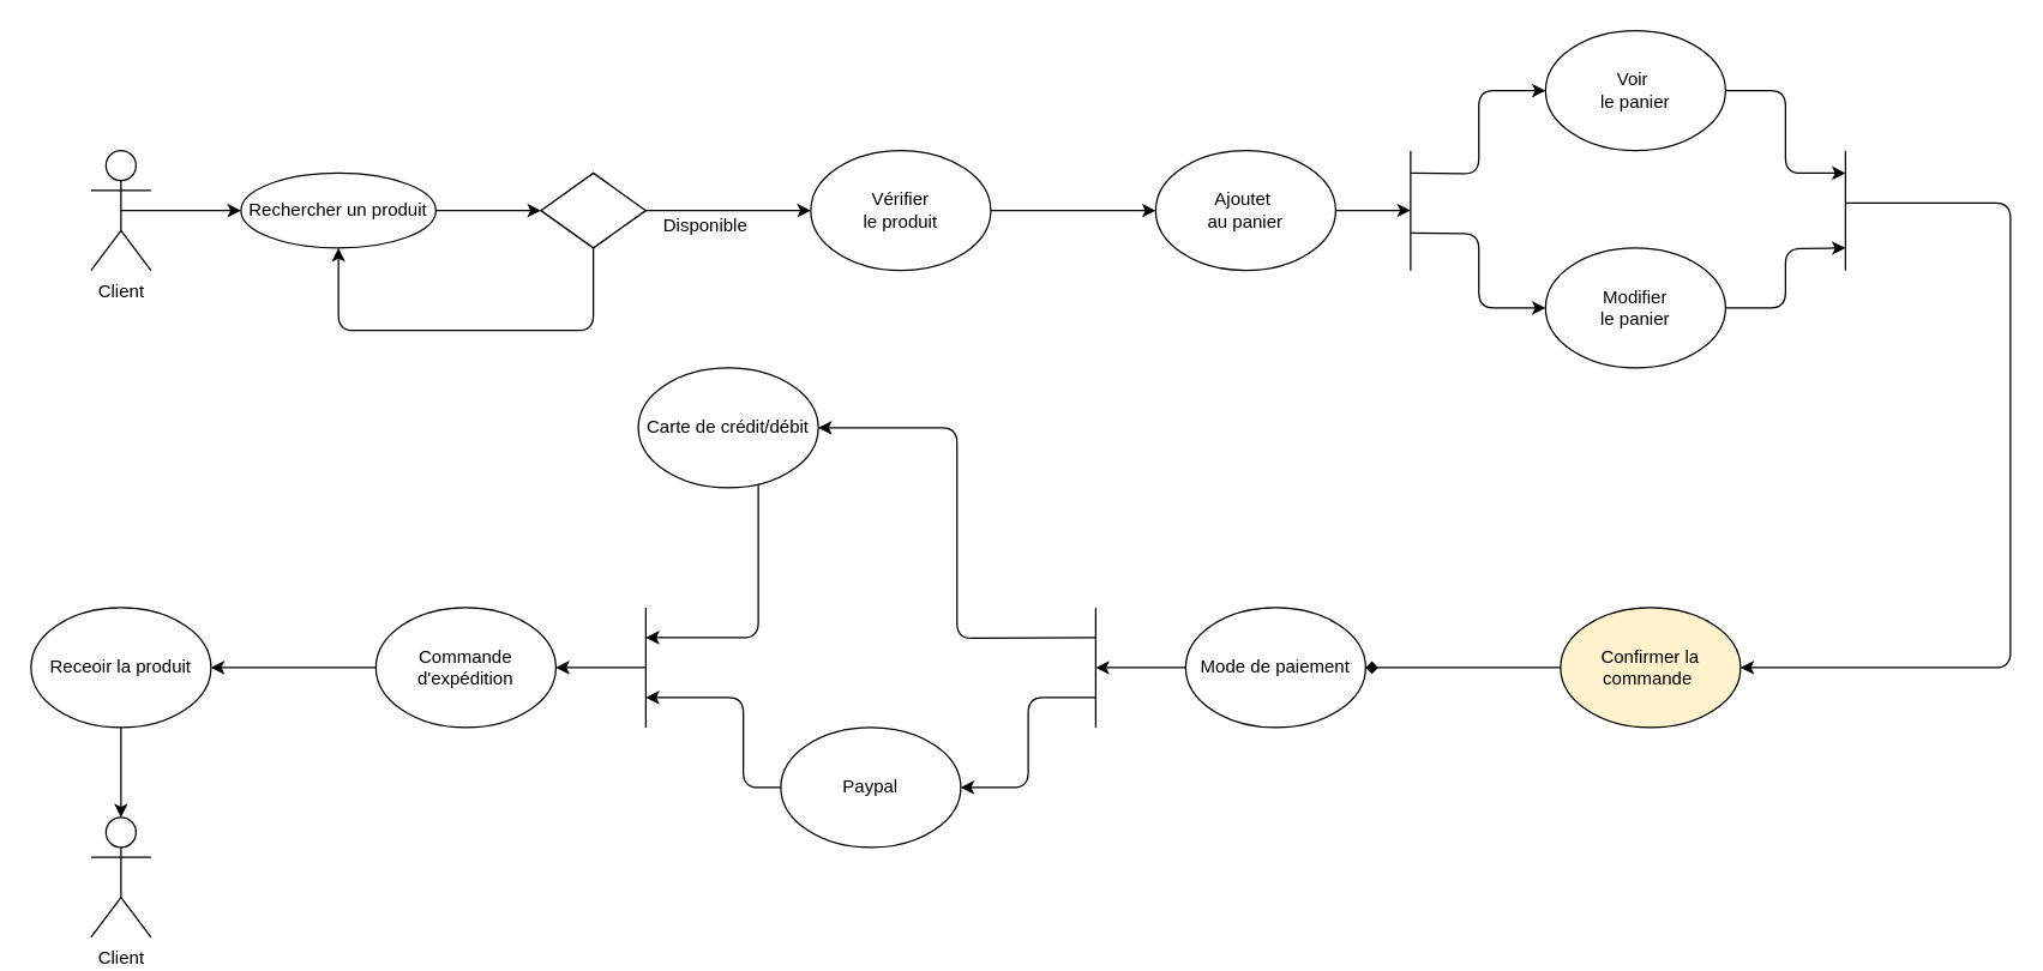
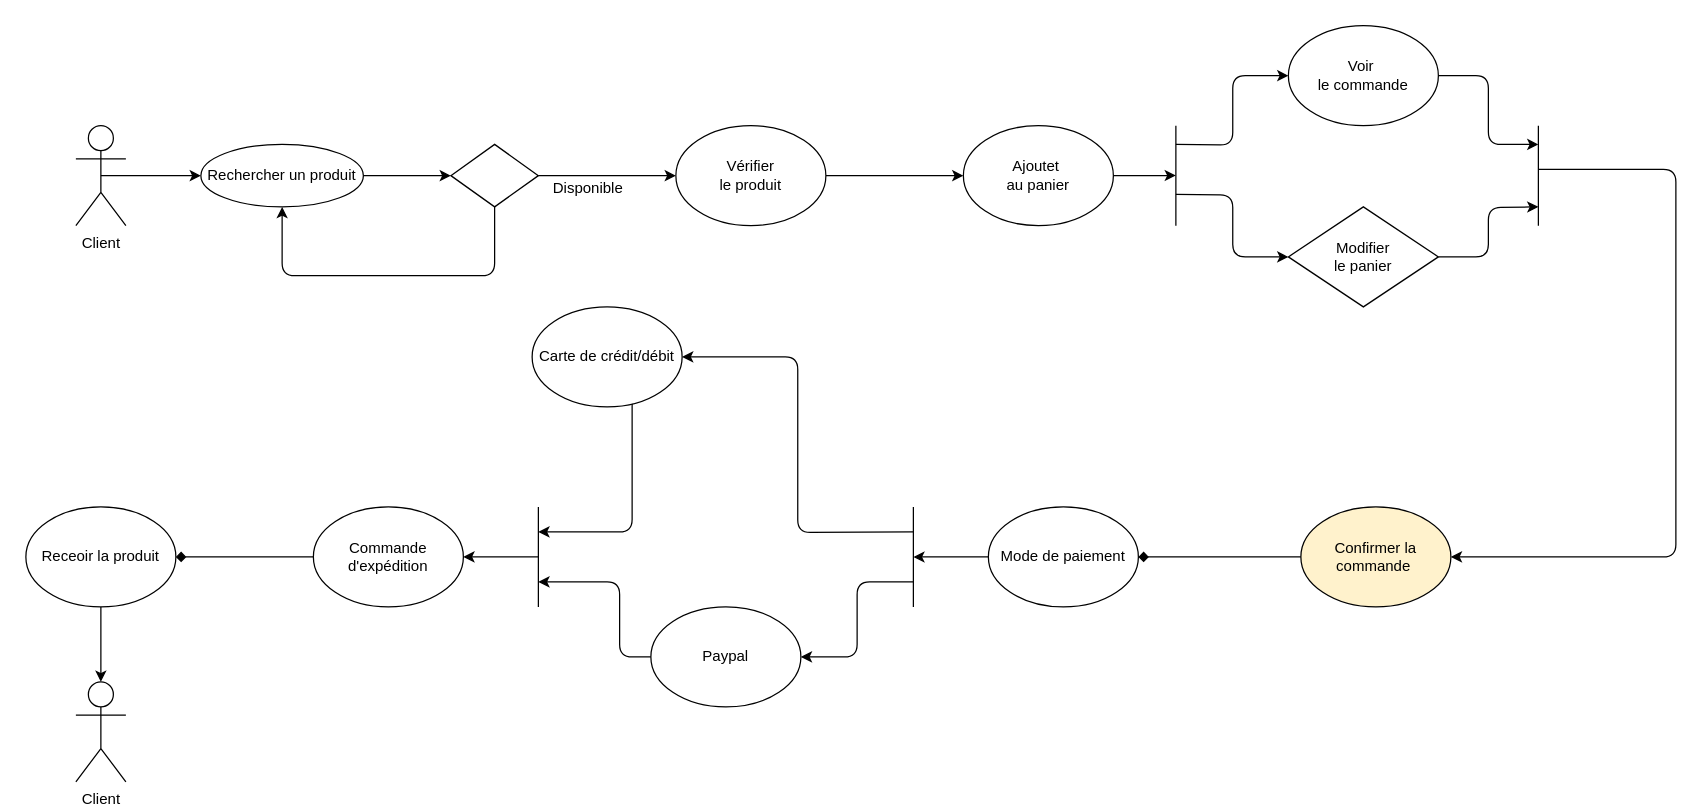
  <mxCell id="0" />
  <mxCell id="1" parent="0" />
  <mxCell id="2" style="edgeStyle=none;html=1;exitX=0.5;exitY=0.5;exitDx=0;exitDy=0;exitPerimeter=0;entryX=0;entryY=0.5;entryDx=0;entryDy=0;" edge="1" parent="1" source="3" target="9"><mxGeometry relative="1" as="geometry" /></mxCell>
  <mxCell id="3" value="Client" style="shape=umlActor;verticalLabelPosition=bottom;verticalAlign=top;html=1;outlineConnect=0;" vertex="1" parent="1"><mxGeometry x="60" y="100" width="40" height="80" as="geometry" /></mxCell>
  <mxCell id="4" value="Client" style="shape=umlActor;verticalLabelPosition=bottom;verticalAlign=top;html=1;outlineConnect=0;" vertex="1" parent="1"><mxGeometry x="60" y="545" width="40" height="80" as="geometry" /></mxCell>
  <mxCell id="5" style="edgeStyle=orthogonalEdgeStyle;html=1;exitX=0.5;exitY=1;exitDx=0;exitDy=0;entryX=0.5;entryY=1;entryDx=0;entryDy=0;" edge="1" parent="1" source="7" target="9"><mxGeometry relative="1" as="geometry"><Array as="points"><mxPoint x="395" y="220" /><mxPoint x="225" y="220" /></Array></mxGeometry></mxCell>
  <mxCell id="6" style="edgeStyle=orthogonalEdgeStyle;html=1;exitX=1;exitY=0.5;exitDx=0;exitDy=0;entryX=0;entryY=0.5;entryDx=0;entryDy=0;" edge="1" parent="1" source="7" target="12"><mxGeometry relative="1" as="geometry" /></mxCell>
  <mxCell id="7" value="" style="rhombus;whiteSpace=wrap;html=1;" vertex="1" parent="1"><mxGeometry x="360" y="115" width="70" height="50" as="geometry" /></mxCell>
  <mxCell id="8" style="edgeStyle=none;html=1;exitX=1;exitY=0.5;exitDx=0;exitDy=0;entryX=0;entryY=0.5;entryDx=0;entryDy=0;" edge="1" parent="1" source="9" target="7"><mxGeometry relative="1" as="geometry" /></mxCell>
  <mxCell id="9" value="Rechercher un produit" style="ellipse;whiteSpace=wrap;html=1;" vertex="1" parent="1"><mxGeometry x="160" y="115" width="130" height="50" as="geometry" /></mxCell>
  <mxCell id="10" value="Disponible" style="text;html=1;strokeColor=none;fillColor=none;align=center;verticalAlign=middle;whiteSpace=wrap;rounded=0;" vertex="1" parent="1"><mxGeometry x="440" y="135" width="60" height="30" as="geometry" /></mxCell>
  <mxCell id="11" style="edgeStyle=orthogonalEdgeStyle;html=1;exitX=1;exitY=0.5;exitDx=0;exitDy=0;entryX=0;entryY=0.5;entryDx=0;entryDy=0;" edge="1" parent="1" source="12" target="14"><mxGeometry relative="1" as="geometry" /></mxCell>
  <mxCell id="12" value="Vérifier&lt;br&gt;le produit" style="ellipse;whiteSpace=wrap;html=1;" vertex="1" parent="1"><mxGeometry x="540" y="100" width="120" height="80" as="geometry" /></mxCell>
  <mxCell id="13" style="edgeStyle=orthogonalEdgeStyle;html=1;exitX=1;exitY=0.5;exitDx=0;exitDy=0;" edge="1" parent="1" source="14"><mxGeometry relative="1" as="geometry"><mxPoint x="940" y="139.889" as="targetPoint" /></mxGeometry></mxCell>
  <mxCell id="14" value="Ajoutet&amp;nbsp;&lt;br&gt;au panier" style="ellipse;whiteSpace=wrap;html=1;" vertex="1" parent="1"><mxGeometry x="770" y="100" width="120" height="80" as="geometry" /></mxCell>
  <mxCell id="15" value="" style="endArrow=none;html=1;" edge="1" parent="1"><mxGeometry width="50" height="50" relative="1" as="geometry"><mxPoint x="940" y="180" as="sourcePoint" /><mxPoint x="940" y="100" as="targetPoint" /></mxGeometry></mxCell>
  <mxCell id="16" style="edgeStyle=orthogonalEdgeStyle;html=1;exitX=1;exitY=0.5;exitDx=0;exitDy=0;" edge="1" parent="1" source="17"><mxGeometry relative="1" as="geometry"><mxPoint x="1230" y="115" as="targetPoint" /><Array as="points"><mxPoint x="1190" y="60" /><mxPoint x="1190" y="115" /></Array></mxGeometry></mxCell>
- <mxCell id="17" value="Voir&amp;nbsp;&lt;br&gt;le panier" style="ellipse;whiteSpace=wrap;html=1;" vertex="1" parent="1"><mxGeometry x="1030" y="20" width="120" height="80" as="geometry" /></mxCell>
+ <mxCell id="17" value="Voir&amp;nbsp;&lt;br&gt;le commande" style="ellipse;whiteSpace=wrap;html=1;" vertex="1" parent="1"><mxGeometry x="1030" y="20" width="120" height="80" as="geometry" /></mxCell>
  <mxCell id="18" value="" style="endArrow=classic;html=1;entryX=0;entryY=0.5;entryDx=0;entryDy=0;edgeStyle=orthogonalEdgeStyle;" edge="1" parent="1" target="17"><mxGeometry width="50" height="50" relative="1" as="geometry"><mxPoint x="940" y="115" as="sourcePoint" /><mxPoint x="1060" y="25" as="targetPoint" /></mxGeometry></mxCell>
  <mxCell id="19" value="" style="endArrow=none;html=1;" edge="1" parent="1"><mxGeometry width="50" height="50" relative="1" as="geometry"><mxPoint x="1230" y="180" as="sourcePoint" /><mxPoint x="1230" y="100" as="targetPoint" /></mxGeometry></mxCell>
  <mxCell id="20" style="edgeStyle=orthogonalEdgeStyle;html=1;exitX=1;exitY=0.5;exitDx=0;exitDy=0;" edge="1" parent="1" source="21"><mxGeometry relative="1" as="geometry"><mxPoint x="1230" y="165" as="targetPoint" /></mxGeometry></mxCell>
- <mxCell id="21" value="Modifier &lt;br&gt;le panier" style="ellipse;whiteSpace=wrap;html=1;" vertex="1" parent="1"><mxGeometry x="1030" y="165" width="120" height="80" as="geometry" /></mxCell>
+ <mxCell id="21" value="Modifier &lt;br&gt;le panier" style="rhombus;whiteSpace=wrap;html=1;" vertex="1" parent="1"><mxGeometry x="1030" y="165" width="120" height="80" as="geometry" /></mxCell>
  <mxCell id="22" value="" style="endArrow=classic;html=1;entryX=0;entryY=0.5;entryDx=0;entryDy=0;edgeStyle=orthogonalEdgeStyle;" edge="1" parent="1" target="21"><mxGeometry width="50" height="50" relative="1" as="geometry"><mxPoint x="940" y="155" as="sourcePoint" /><mxPoint x="1060" y="175" as="targetPoint" /></mxGeometry></mxCell>
  <mxCell id="23" style="edgeStyle=orthogonalEdgeStyle;html=1;exitX=0;exitY=0.5;exitDx=0;exitDy=0;entryX=1;entryY=0.5;entryDx=0;entryDy=0;endArrow=diamond;" edge="1" parent="1" source="24" target="27"><mxGeometry relative="1" as="geometry" /></mxCell>
  <mxCell id="24" value="Confirmer la commande&amp;nbsp;" style="ellipse;whiteSpace=wrap;html=1;fillColor=#fff2cc;" vertex="1" parent="1"><mxGeometry x="1040" y="405" width="120" height="80" as="geometry" /></mxCell>
  <mxCell id="25" value="" style="endArrow=classic;html=1;entryX=1;entryY=0.5;entryDx=0;entryDy=0;edgeStyle=orthogonalEdgeStyle;" edge="1" parent="1" target="24"><mxGeometry width="50" height="50" relative="1" as="geometry"><mxPoint x="1230" y="135" as="sourcePoint" /><mxPoint x="1150" y="555" as="targetPoint" /><Array as="points"><mxPoint x="1340" y="135" /><mxPoint x="1340" y="445" /></Array></mxGeometry></mxCell>
  <mxCell id="26" style="edgeStyle=orthogonalEdgeStyle;html=1;exitX=0;exitY=0.5;exitDx=0;exitDy=0;" edge="1" parent="1" source="27"><mxGeometry relative="1" as="geometry"><mxPoint x="730" y="445.095" as="targetPoint" /></mxGeometry></mxCell>
  <mxCell id="27" value="Mode de paiement" style="ellipse;whiteSpace=wrap;html=1;" vertex="1" parent="1"><mxGeometry x="790" y="405" width="120" height="80" as="geometry" /></mxCell>
  <mxCell id="28" value="" style="endArrow=none;html=1;" edge="1" parent="1"><mxGeometry width="50" height="50" relative="1" as="geometry"><mxPoint x="730" y="485" as="sourcePoint" /><mxPoint x="730" y="405" as="targetPoint" /></mxGeometry></mxCell>
  <mxCell id="29" style="edgeStyle=orthogonalEdgeStyle;html=1;exitX=0;exitY=0.5;exitDx=0;exitDy=0;" edge="1" parent="1" source="30"><mxGeometry relative="1" as="geometry"><mxPoint x="430" y="425" as="targetPoint" /><Array as="points"><mxPoint x="505" y="365" /><mxPoint x="505" y="425" /><mxPoint x="490" y="425" /></Array></mxGeometry></mxCell>
  <mxCell id="30" value="Carte de crédit/débit" style="ellipse;whiteSpace=wrap;html=1;" vertex="1" parent="1"><mxGeometry x="425" y="245" width="120" height="80" as="geometry" /></mxCell>
  <mxCell id="31" style="edgeStyle=orthogonalEdgeStyle;html=1;exitX=0;exitY=0.5;exitDx=0;exitDy=0;" edge="1" parent="1" source="32"><mxGeometry relative="1" as="geometry"><mxPoint x="430" y="465" as="targetPoint" /><Array as="points"><mxPoint x="495" y="525" /><mxPoint x="495" y="465" /><mxPoint x="470" y="465" /></Array></mxGeometry></mxCell>
  <mxCell id="32" value="Paypal" style="ellipse;whiteSpace=wrap;html=1;" vertex="1" parent="1"><mxGeometry x="520" y="485" width="120" height="80" as="geometry" /></mxCell>
  <mxCell id="33" value="" style="endArrow=none;html=1;" edge="1" parent="1"><mxGeometry width="50" height="50" relative="1" as="geometry"><mxPoint x="430" y="485" as="sourcePoint" /><mxPoint x="430" y="405" as="targetPoint" /></mxGeometry></mxCell>
  <mxCell id="34" value="" style="endArrow=classic;html=1;edgeStyle=orthogonalEdgeStyle;entryX=1;entryY=0.5;entryDx=0;entryDy=0;" edge="1" parent="1" target="30"><mxGeometry width="50" height="50" relative="1" as="geometry"><mxPoint x="730" y="425" as="sourcePoint" /><mxPoint x="660" y="415" as="targetPoint" /></mxGeometry></mxCell>
  <mxCell id="35" value="" style="endArrow=classic;html=1;edgeStyle=orthogonalEdgeStyle;entryX=1;entryY=0.5;entryDx=0;entryDy=0;" edge="1" parent="1" target="32"><mxGeometry width="50" height="50" relative="1" as="geometry"><mxPoint x="730" y="465" as="sourcePoint" /><mxPoint x="640" y="465" as="targetPoint" /><Array as="points"><mxPoint x="685" y="465" /><mxPoint x="685" y="525" /></Array></mxGeometry></mxCell>
- <mxCell id="36" style="edgeStyle=orthogonalEdgeStyle;html=1;exitX=0;exitY=0.5;exitDx=0;exitDy=0;entryX=1;entryY=0.5;entryDx=0;entryDy=0;" edge="1" parent="1" source="37" target="39"><mxGeometry relative="1" as="geometry" /></mxCell>
+ <mxCell id="36" style="edgeStyle=orthogonalEdgeStyle;html=1;exitX=0;exitY=0.5;exitDx=0;exitDy=0;entryX=1;entryY=0.5;entryDx=0;entryDy=0;endArrow=diamond;" edge="1" parent="1" source="37" target="39"><mxGeometry relative="1" as="geometry" /></mxCell>
  <mxCell id="37" value="Commande d'expédition" style="ellipse;whiteSpace=wrap;html=1;" vertex="1" parent="1"><mxGeometry x="250" y="405" width="120" height="80" as="geometry" /></mxCell>
  <mxCell id="38" style="edgeStyle=orthogonalEdgeStyle;html=1;exitX=0.5;exitY=1;exitDx=0;exitDy=0;" edge="1" parent="1" source="39" target="4"><mxGeometry relative="1" as="geometry" /></mxCell>
  <mxCell id="39" value="Receoir la produit" style="ellipse;whiteSpace=wrap;html=1;" vertex="1" parent="1"><mxGeometry x="20" y="405" width="120" height="80" as="geometry" /></mxCell>
  <mxCell id="40" value="" style="endArrow=classic;html=1;entryX=1;entryY=0.5;entryDx=0;entryDy=0;" edge="1" parent="1" target="37"><mxGeometry width="50" height="50" relative="1" as="geometry"><mxPoint x="430" y="445" as="sourcePoint" /><mxPoint x="400" y="535" as="targetPoint" /></mxGeometry></mxCell>
